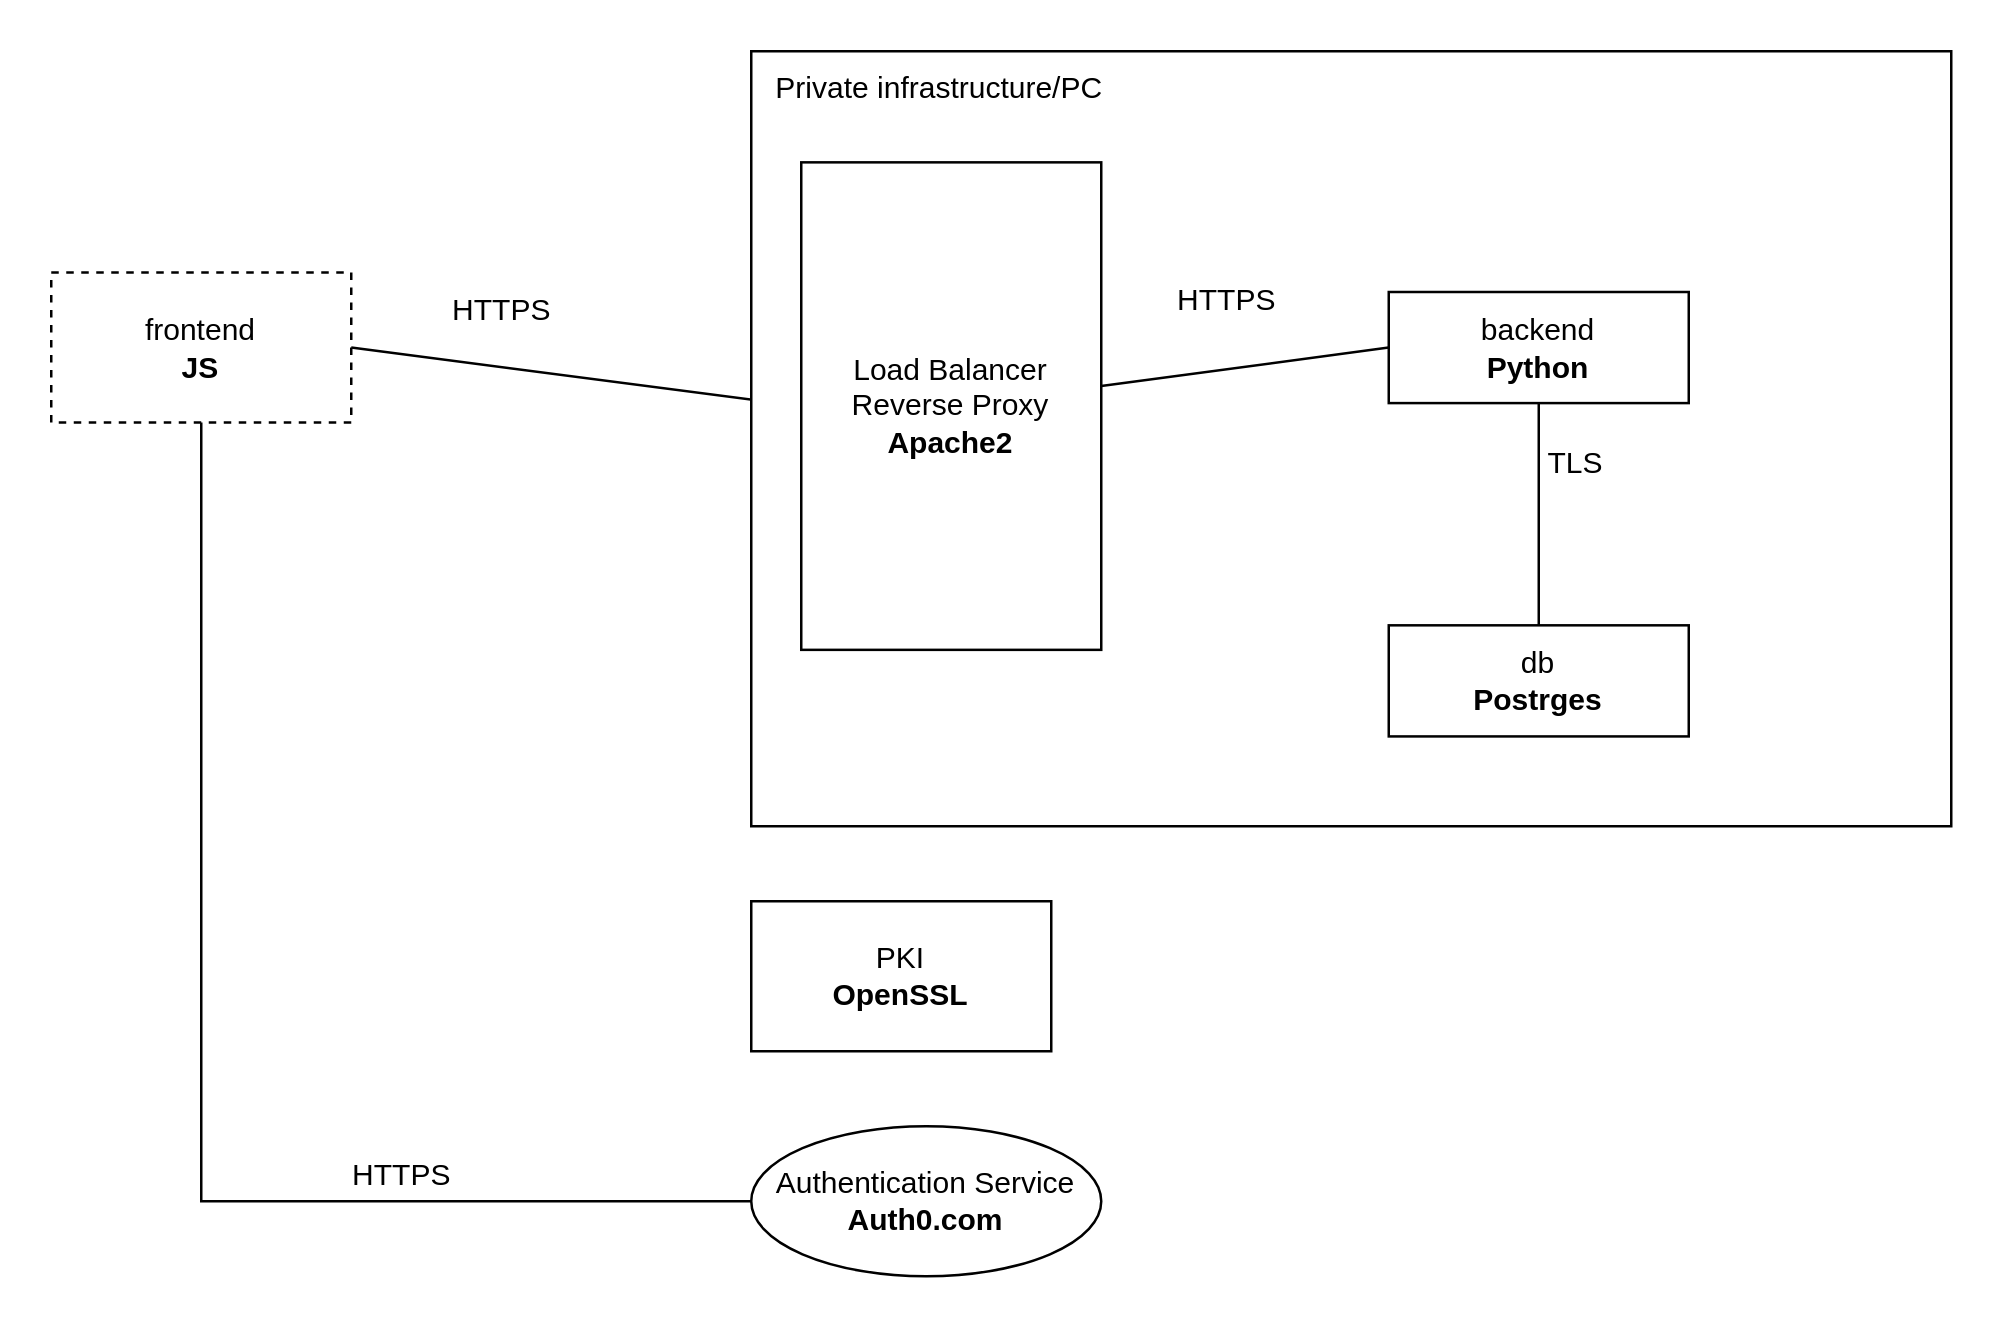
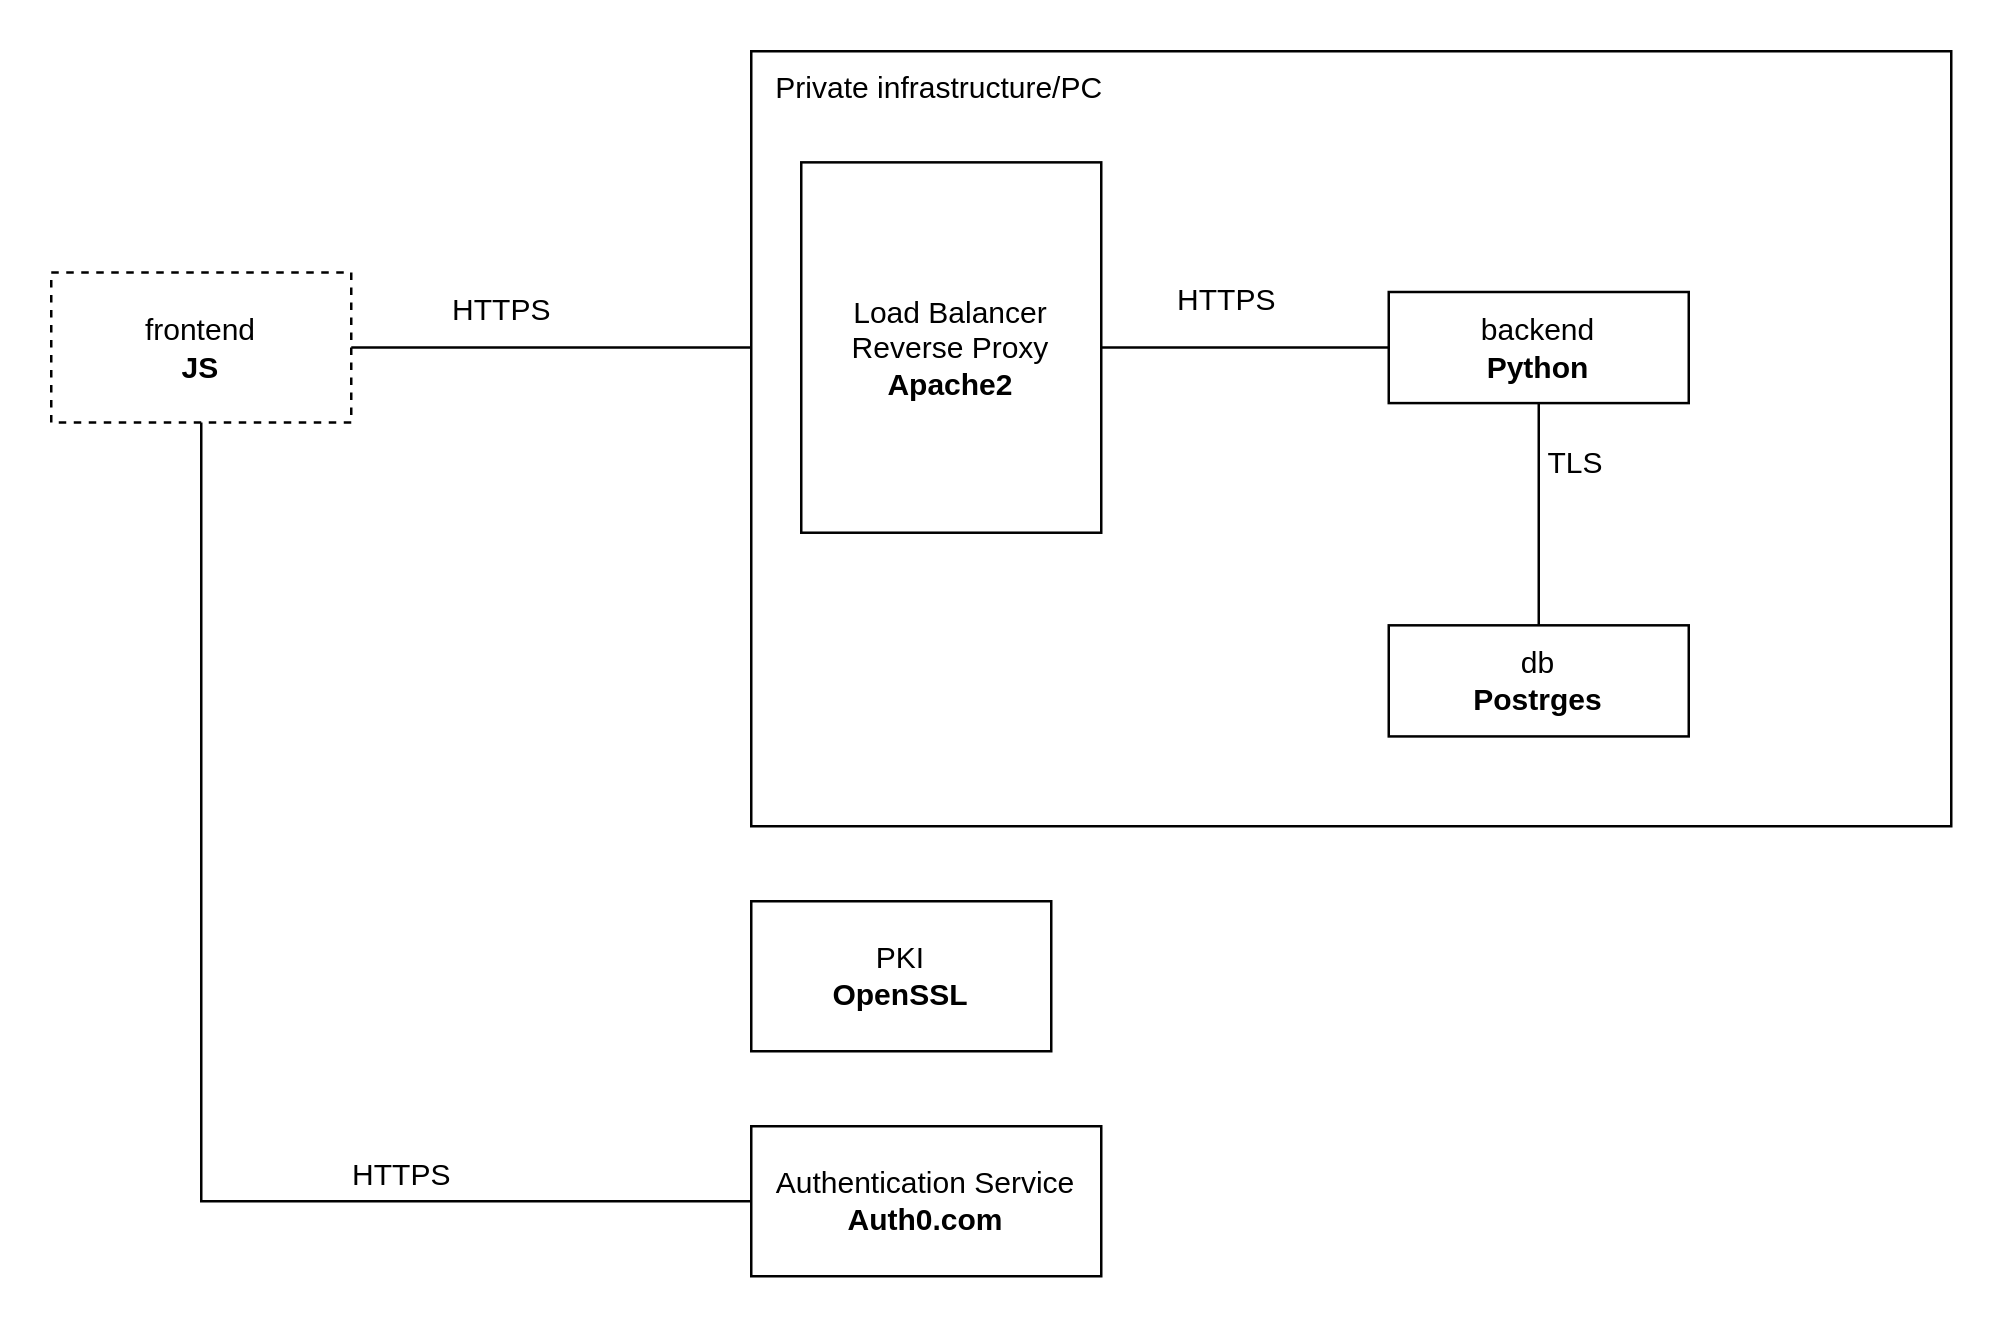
  <mxCell id="0" />
  <mxCell id="1" parent="0" />
  <mxCell id="2" value="&lt;div&gt;frontend&lt;/div&gt;&lt;b&gt;JS&lt;/b&gt;" style="rounded=0;whiteSpace=wrap;html=1;dashed=1;" vertex="1" parent="1"><mxGeometry x="20" y="108.52" width="120" height="60" as="geometry" /></mxCell>
  <mxCell id="3" value="" style="endArrow=none;html=1;rounded=0;entryX=1;entryY=0.5;entryDx=0;entryDy=0;exitX=0;exitY=0.5;exitDx=0;exitDy=0;" edge="1" parent="1" source="13" target="2"><mxGeometry width="50" height="50" relative="1" as="geometry"><mxPoint x="430" y="300" as="sourcePoint" /><mxPoint x="480" y="250" as="targetPoint" /></mxGeometry></mxCell>
- <mxCell id="4" value="Authentication Service&lt;br&gt;&lt;b&gt;Auth0.com&lt;/b&gt;" style="ellipse;whiteSpace=wrap;html=1;" vertex="1" parent="1"><mxGeometry x="300" y="450" width="140" height="60" as="geometry" /></mxCell>
+ <mxCell id="4" value="Authentication Service&lt;br&gt;&lt;b&gt;Auth0.com&lt;/b&gt;" style="rounded=0;whiteSpace=wrap;html=1;" vertex="1" parent="1"><mxGeometry x="300" y="450" width="140" height="60" as="geometry" /></mxCell>
  <mxCell id="5" value="" style="endArrow=none;html=1;rounded=0;exitX=0;exitY=0.5;exitDx=0;exitDy=0;entryX=0.5;entryY=1;entryDx=0;entryDy=0;" edge="1" parent="1" source="4" target="2"><mxGeometry width="50" height="50" relative="1" as="geometry"><mxPoint x="430" y="300" as="sourcePoint" /><mxPoint x="480" y="250" as="targetPoint" /><Array as="points"><mxPoint x="80" y="480" /></Array></mxGeometry></mxCell>
  <mxCell id="6" value="HTTPS" style="text;html=1;align=center;verticalAlign=middle;resizable=0;points=[];autosize=1;strokeColor=none;fillColor=none;" vertex="1" parent="1"><mxGeometry x="130" y="455" width="60" height="30" as="geometry" /></mxCell>
  <mxCell id="7" value="&lt;div&gt;HTTPS&lt;/div&gt;" style="text;html=1;align=center;verticalAlign=middle;resizable=0;points=[];autosize=1;strokeColor=none;fillColor=none;" vertex="1" parent="1"><mxGeometry x="170" y="108.52" width="60" height="30" as="geometry" /></mxCell>
  <mxCell id="8" value="" style="rounded=0;whiteSpace=wrap;html=1;" vertex="1" parent="1"><mxGeometry x="300" y="20" width="480" height="310" as="geometry" /></mxCell>
  <mxCell id="9" value="Private infrastructure/PC" style="text;html=1;align=center;verticalAlign=middle;resizable=0;points=[];autosize=1;strokeColor=none;fillColor=none;" vertex="1" parent="1"><mxGeometry x="300" y="20" width="150" height="30" as="geometry" /></mxCell>
  <mxCell id="10" value="backend&lt;br&gt;&lt;b&gt;Python&lt;/b&gt;" style="rounded=0;whiteSpace=wrap;html=1;" vertex="1" parent="1"><mxGeometry x="555" y="116.296" width="120" height="44.444" as="geometry" /></mxCell>
  <mxCell id="11" value="db&lt;br&gt;&lt;b&gt;Postrges&lt;/b&gt;" style="rounded=0;whiteSpace=wrap;html=1;" vertex="1" parent="1"><mxGeometry x="555" y="249.63" width="120" height="44.444" as="geometry" /></mxCell>
  <mxCell id="12" value="" style="endArrow=none;html=1;rounded=0;entryX=0.5;entryY=1;entryDx=0;entryDy=0;" edge="1" parent="1" source="11" target="10"><mxGeometry width="50" height="50" relative="1" as="geometry"><mxPoint x="415" y="234.815" as="sourcePoint" /><mxPoint x="465" y="197.778" as="targetPoint" /></mxGeometry></mxCell>
- <mxCell id="13" value="Load Balancer&lt;br&gt;Reverse Proxy&lt;br&gt;&lt;b&gt;Apache2&lt;/b&gt;" style="rounded=0;whiteSpace=wrap;html=1;" vertex="1" parent="1"><mxGeometry x="320" y="64.444" width="120" height="195" as="geometry" /></mxCell>
+ <mxCell id="13" value="Load Balancer&lt;br&gt;Reverse Proxy&lt;br&gt;&lt;b&gt;Apache2&lt;/b&gt;" style="rounded=0;whiteSpace=wrap;html=1;" vertex="1" parent="1"><mxGeometry x="320" y="64.444" width="120" height="148.148" as="geometry" /></mxCell>
  <mxCell id="14" value="" style="endArrow=none;html=1;rounded=0;exitX=0;exitY=0.5;exitDx=0;exitDy=0;" edge="1" parent="1" source="10" target="13"><mxGeometry width="50" height="50" relative="1" as="geometry"><mxPoint x="420" y="227.407" as="sourcePoint" /><mxPoint x="470" y="190.37" as="targetPoint" /></mxGeometry></mxCell>
  <mxCell id="15" value="HTTPS" style="text;html=1;align=center;verticalAlign=middle;resizable=0;points=[];autosize=1;strokeColor=none;fillColor=none;" vertex="1" parent="1"><mxGeometry x="460" y="105" width="60" height="30" as="geometry" /></mxCell>
  <mxCell id="16" value="TLS" style="text;html=1;strokeColor=none;fillColor=none;align=center;verticalAlign=middle;whiteSpace=wrap;rounded=0;" vertex="1" parent="1"><mxGeometry x="600" y="170" width="60" height="30" as="geometry" /></mxCell>
  <mxCell id="17" style="edgeStyle=orthogonalEdgeStyle;rounded=0;orthogonalLoop=1;jettySize=auto;html=1;exitX=0.5;exitY=1;exitDx=0;exitDy=0;" edge="1" parent="1" source="8" target="8"><mxGeometry relative="1" as="geometry" /></mxCell>
  <mxCell id="18" value="PKI&lt;br&gt;&lt;b&gt;OpenSSL&lt;/b&gt;" style="rounded=0;whiteSpace=wrap;html=1;" vertex="1" parent="1"><mxGeometry x="300" y="360" width="120" height="60" as="geometry" /></mxCell>
